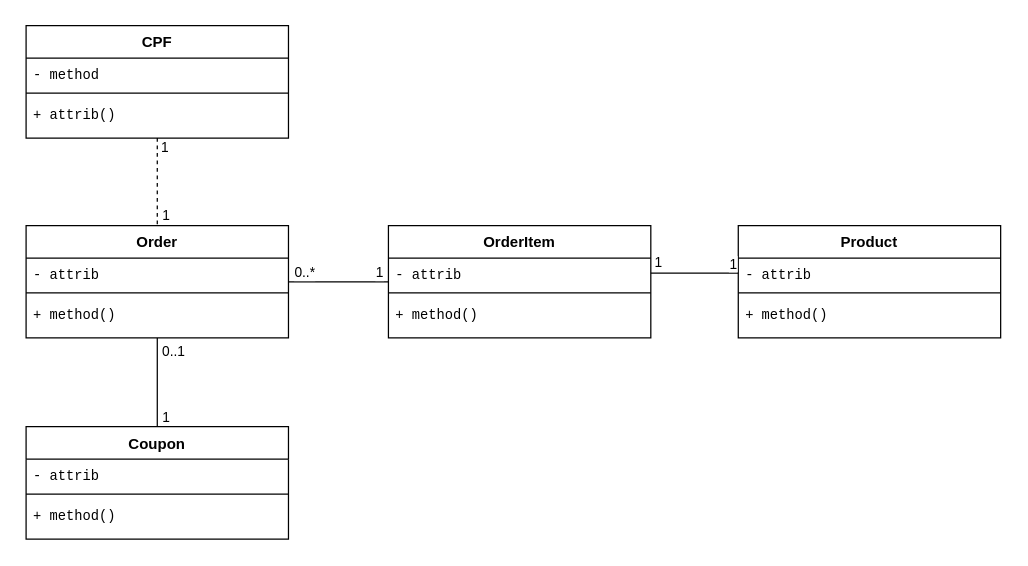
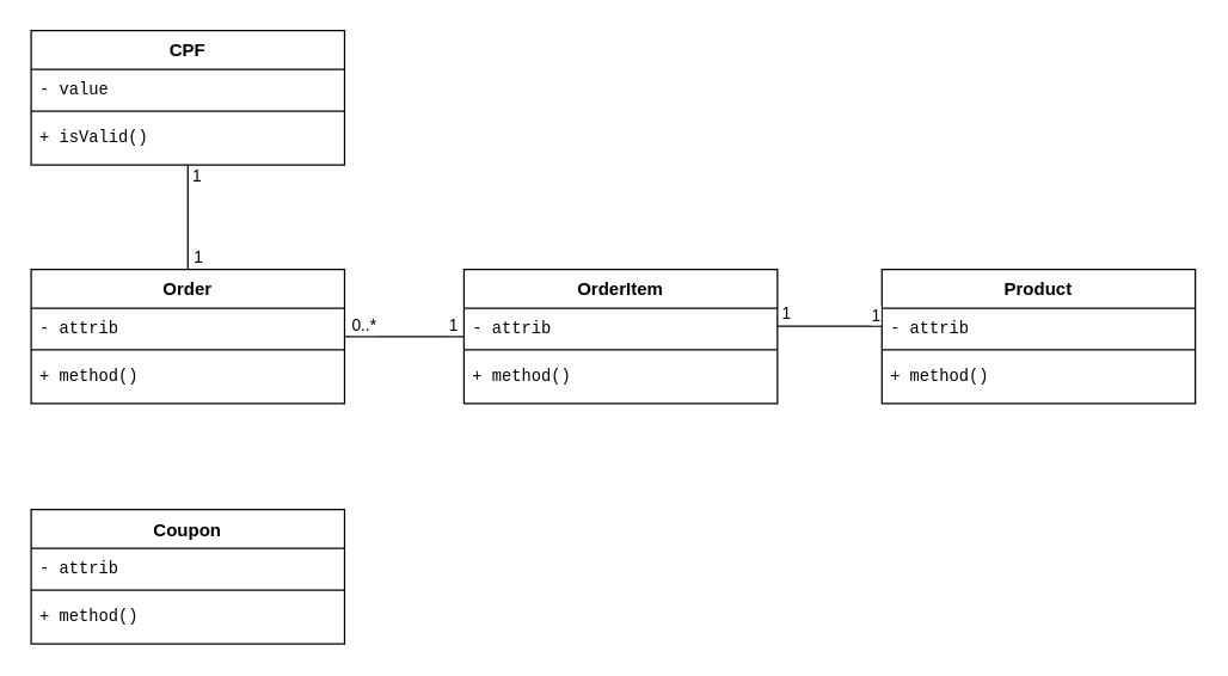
  <mxCell id="0" />
  <mxCell id="1" parent="0" />
  <mxCell id="2" value="Order" style="swimlane;fontStyle=1;align=center;verticalAlign=top;childLayout=stackLayout;horizontal=1;startSize=26;horizontalStack=0;resizeParent=1;resizeParentMax=0;resizeLast=0;collapsible=1;marginBottom=0;" vertex="1" parent="1"><mxGeometry x="20" y="180" width="210" height="90" as="geometry"><mxRectangle x="370" y="430" width="60" height="26" as="alternateBounds" /></mxGeometry></mxCell>
  <mxCell id="3" value="- attrib" style="text;strokeColor=none;fillColor=none;align=left;verticalAlign=top;spacingLeft=4;spacingRight=4;overflow=hidden;rotatable=0;points=[[0,0.5],[1,0.5]];portConstraint=eastwest;fontFamily=Courier New;fontSize=11;" vertex="1" parent="2"><mxGeometry y="26" width="210" height="24" as="geometry" /></mxCell>
  <mxCell id="4" value="" style="line;strokeWidth=1;fillColor=none;align=left;verticalAlign=middle;spacingTop=-1;spacingLeft=3;spacingRight=3;rotatable=0;labelPosition=right;points=[];portConstraint=eastwest;" vertex="1" parent="2"><mxGeometry y="50" width="210" height="8" as="geometry" /></mxCell>
  <mxCell id="5" value="+ method()" style="text;strokeColor=none;fillColor=none;align=left;verticalAlign=top;spacingLeft=4;spacingRight=4;overflow=hidden;rotatable=0;points=[[0,0.5],[1,0.5]];portConstraint=eastwest;fontFamily=Courier New;fontSize=11;" vertex="1" parent="2"><mxGeometry y="58" width="210" height="32" as="geometry" /></mxCell>
- <mxCell id="6" style="edgeStyle=orthogonalEdgeStyle;rounded=0;orthogonalLoop=1;jettySize=auto;html=1;endArrow=none;endFill=0;dashed=1;" edge="1" parent="1" source="9" target="2"><mxGeometry relative="1" as="geometry" /></mxCell>
+ <mxCell id="6" style="edgeStyle=orthogonalEdgeStyle;rounded=0;orthogonalLoop=1;jettySize=auto;html=1;endArrow=none;endFill=0;" edge="1" parent="1" source="9" target="2"><mxGeometry relative="1" as="geometry" /></mxCell>
  <mxCell id="7" value="1" style="edgeLabel;html=1;align=center;verticalAlign=middle;resizable=0;points=[];" vertex="1" connectable="0" parent="6"><mxGeometry x="-0.788" y="2" relative="1" as="geometry"><mxPoint x="3" as="offset" /></mxGeometry></mxCell>
  <mxCell id="8" value="1" style="edgeLabel;html=1;align=center;verticalAlign=middle;resizable=0;points=[];" vertex="1" connectable="0" parent="6"><mxGeometry x="0.651" y="1" relative="1" as="geometry"><mxPoint x="5" y="3" as="offset" /></mxGeometry></mxCell>
  <mxCell id="9" value="CPF" style="swimlane;fontStyle=1;align=center;verticalAlign=top;childLayout=stackLayout;horizontal=1;startSize=26;horizontalStack=0;resizeParent=1;resizeParentMax=0;resizeLast=0;collapsible=1;marginBottom=0;" vertex="1" parent="1"><mxGeometry x="20" y="20" width="210" height="90" as="geometry"><mxRectangle x="370" y="430" width="60" height="26" as="alternateBounds" /></mxGeometry></mxCell>
- <mxCell id="10" value="- method" style="text;strokeColor=none;fillColor=none;align=left;verticalAlign=top;spacingLeft=4;spacingRight=4;overflow=hidden;rotatable=0;points=[[0,0.5],[1,0.5]];portConstraint=eastwest;fontFamily=Courier New;fontSize=11;" vertex="1" parent="9"><mxGeometry y="26" width="210" height="24" as="geometry" /></mxCell>
+ <mxCell id="10" value="- value" style="text;strokeColor=none;fillColor=none;align=left;verticalAlign=top;spacingLeft=4;spacingRight=4;overflow=hidden;rotatable=0;points=[[0,0.5],[1,0.5]];portConstraint=eastwest;fontFamily=Courier New;fontSize=11;" vertex="1" parent="9"><mxGeometry y="26" width="210" height="24" as="geometry" /></mxCell>
  <mxCell id="11" value="" style="line;strokeWidth=1;fillColor=none;align=left;verticalAlign=middle;spacingTop=-1;spacingLeft=3;spacingRight=3;rotatable=0;labelPosition=right;points=[];portConstraint=eastwest;" vertex="1" parent="9"><mxGeometry y="50" width="210" height="8" as="geometry" /></mxCell>
- <mxCell id="12" value="+ attrib()" style="text;strokeColor=none;fillColor=none;align=left;verticalAlign=top;spacingLeft=4;spacingRight=4;overflow=hidden;rotatable=0;points=[[0,0.5],[1,0.5]];portConstraint=eastwest;fontFamily=Courier New;fontSize=11;" vertex="1" parent="9"><mxGeometry y="58" width="210" height="32" as="geometry" /></mxCell>
+ <mxCell id="12" value="+ isValid()" style="text;strokeColor=none;fillColor=none;align=left;verticalAlign=top;spacingLeft=4;spacingRight=4;overflow=hidden;rotatable=0;points=[[0,0.5],[1,0.5]];portConstraint=eastwest;fontFamily=Courier New;fontSize=11;" vertex="1" parent="9"><mxGeometry y="58" width="210" height="32" as="geometry" /></mxCell>
  <mxCell id="13" value="OrderItem" style="swimlane;fontStyle=1;align=center;verticalAlign=top;childLayout=stackLayout;horizontal=1;startSize=26;horizontalStack=0;resizeParent=1;resizeParentMax=0;resizeLast=0;collapsible=1;marginBottom=0;" vertex="1" parent="1"><mxGeometry x="310" y="180" width="210" height="90" as="geometry"><mxRectangle x="370" y="430" width="60" height="26" as="alternateBounds" /></mxGeometry></mxCell>
  <mxCell id="14" value="- attrib" style="text;strokeColor=none;fillColor=none;align=left;verticalAlign=top;spacingLeft=4;spacingRight=4;overflow=hidden;rotatable=0;points=[[0,0.5],[1,0.5]];portConstraint=eastwest;fontFamily=Courier New;fontSize=11;" vertex="1" parent="13"><mxGeometry y="26" width="210" height="24" as="geometry" /></mxCell>
  <mxCell id="15" value="" style="line;strokeWidth=1;fillColor=none;align=left;verticalAlign=middle;spacingTop=-1;spacingLeft=3;spacingRight=3;rotatable=0;labelPosition=right;points=[];portConstraint=eastwest;" vertex="1" parent="13"><mxGeometry y="50" width="210" height="8" as="geometry" /></mxCell>
  <mxCell id="16" value="+ method()" style="text;strokeColor=none;fillColor=none;align=left;verticalAlign=top;spacingLeft=4;spacingRight=4;overflow=hidden;rotatable=0;points=[[0,0.5],[1,0.5]];portConstraint=eastwest;fontFamily=Courier New;fontSize=11;" vertex="1" parent="13"><mxGeometry y="58" width="210" height="32" as="geometry" /></mxCell>
  <mxCell id="17" value="Product" style="swimlane;fontStyle=1;align=center;verticalAlign=top;childLayout=stackLayout;horizontal=1;startSize=26;horizontalStack=0;resizeParent=1;resizeParentMax=0;resizeLast=0;collapsible=1;marginBottom=0;" vertex="1" parent="1"><mxGeometry x="590" y="180" width="210" height="90" as="geometry"><mxRectangle x="370" y="430" width="60" height="26" as="alternateBounds" /></mxGeometry></mxCell>
  <mxCell id="18" value="- attrib" style="text;strokeColor=none;fillColor=none;align=left;verticalAlign=top;spacingLeft=4;spacingRight=4;overflow=hidden;rotatable=0;points=[[0,0.5],[1,0.5]];portConstraint=eastwest;fontFamily=Courier New;fontSize=11;" vertex="1" parent="17"><mxGeometry y="26" width="210" height="24" as="geometry" /></mxCell>
  <mxCell id="19" value="" style="line;strokeWidth=1;fillColor=none;align=left;verticalAlign=middle;spacingTop=-1;spacingLeft=3;spacingRight=3;rotatable=0;labelPosition=right;points=[];portConstraint=eastwest;" vertex="1" parent="17"><mxGeometry y="50" width="210" height="8" as="geometry" /></mxCell>
  <mxCell id="20" value="+ method()" style="text;strokeColor=none;fillColor=none;align=left;verticalAlign=top;spacingLeft=4;spacingRight=4;overflow=hidden;rotatable=0;points=[[0,0.5],[1,0.5]];portConstraint=eastwest;fontFamily=Courier New;fontSize=11;" vertex="1" parent="17"><mxGeometry y="58" width="210" height="32" as="geometry" /></mxCell>
- <mxCell id="21" style="edgeStyle=orthogonalEdgeStyle;rounded=0;orthogonalLoop=1;jettySize=auto;html=1;endArrow=none;endFill=0;" edge="1" parent="1" source="24" target="2"><mxGeometry relative="1" as="geometry" /></mxCell>
- <mxCell id="22" value="0..1" style="edgeLabel;html=1;align=center;verticalAlign=middle;resizable=0;points=[];" vertex="1" connectable="0" parent="21"><mxGeometry x="0.712" y="-1" relative="1" as="geometry"><mxPoint x="11" as="offset" /></mxGeometry></mxCell>
- <mxCell id="23" value="1" style="edgeLabel;html=1;align=center;verticalAlign=middle;resizable=0;points=[];" vertex="1" connectable="0" parent="21"><mxGeometry x="-0.803" relative="1" as="geometry"><mxPoint x="6" y="-1" as="offset" /></mxGeometry></mxCell>
  <mxCell id="24" value="Coupon" style="swimlane;fontStyle=1;align=center;verticalAlign=top;childLayout=stackLayout;horizontal=1;startSize=26;horizontalStack=0;resizeParent=1;resizeParentMax=0;resizeLast=0;collapsible=1;marginBottom=0;" vertex="1" parent="1"><mxGeometry x="20" y="341" width="210" height="90" as="geometry"><mxRectangle x="370" y="430" width="60" height="26" as="alternateBounds" /></mxGeometry></mxCell>
  <mxCell id="25" value="- attrib" style="text;strokeColor=none;fillColor=none;align=left;verticalAlign=top;spacingLeft=4;spacingRight=4;overflow=hidden;rotatable=0;points=[[0,0.5],[1,0.5]];portConstraint=eastwest;fontFamily=Courier New;fontSize=11;" vertex="1" parent="24"><mxGeometry y="26" width="210" height="24" as="geometry" /></mxCell>
  <mxCell id="26" value="" style="line;strokeWidth=1;fillColor=none;align=left;verticalAlign=middle;spacingTop=-1;spacingLeft=3;spacingRight=3;rotatable=0;labelPosition=right;points=[];portConstraint=eastwest;" vertex="1" parent="24"><mxGeometry y="50" width="210" height="8" as="geometry" /></mxCell>
  <mxCell id="27" value="+ method()" style="text;strokeColor=none;fillColor=none;align=left;verticalAlign=top;spacingLeft=4;spacingRight=4;overflow=hidden;rotatable=0;points=[[0,0.5],[1,0.5]];portConstraint=eastwest;fontFamily=Courier New;fontSize=11;" vertex="1" parent="24"><mxGeometry y="58" width="210" height="32" as="geometry" /></mxCell>
  <mxCell id="28" style="edgeStyle=orthogonalEdgeStyle;rounded=0;orthogonalLoop=1;jettySize=auto;html=1;endArrow=none;endFill=0;" edge="1" parent="1" source="14" target="17"><mxGeometry relative="1" as="geometry"><Array as="points"><mxPoint x="610" y="225" /><mxPoint x="610" y="225" /></Array></mxGeometry></mxCell>
  <mxCell id="29" value="1" style="edgeLabel;html=1;align=center;verticalAlign=middle;resizable=0;points=[];" vertex="1" connectable="0" parent="28"><mxGeometry x="0.713" y="-2" relative="1" as="geometry"><mxPoint x="5" y="-10" as="offset" /></mxGeometry></mxCell>
  <mxCell id="30" value="1" style="edgeLabel;html=1;align=center;verticalAlign=middle;resizable=0;points=[];" vertex="1" connectable="0" parent="28"><mxGeometry x="-0.775" y="1" relative="1" as="geometry"><mxPoint x="-3" y="-8" as="offset" /></mxGeometry></mxCell>
  <mxCell id="31" style="edgeStyle=orthogonalEdgeStyle;rounded=0;orthogonalLoop=1;jettySize=auto;html=1;endArrow=none;endFill=0;" edge="1" parent="1" source="3" target="13"><mxGeometry relative="1" as="geometry"><Array as="points"><mxPoint x="260" y="225" /><mxPoint x="260" y="225" /></Array></mxGeometry></mxCell>
  <mxCell id="32" value="0..*" style="edgeLabel;html=1;align=center;verticalAlign=middle;resizable=0;points=[];" vertex="1" connectable="0" parent="31"><mxGeometry x="-0.812" relative="1" as="geometry"><mxPoint x="4" y="-8" as="offset" /></mxGeometry></mxCell>
  <mxCell id="33" value="1" style="edgeLabel;html=1;align=center;verticalAlign=middle;resizable=0;points=[];" vertex="1" connectable="0" parent="31"><mxGeometry x="0.791" relative="1" as="geometry"><mxPoint y="-8" as="offset" /></mxGeometry></mxCell>
